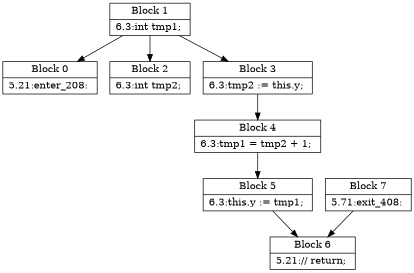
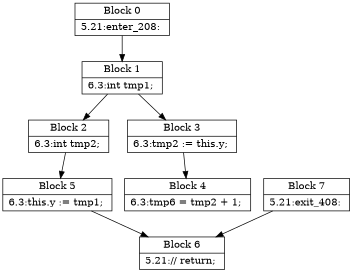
  digraph {
    node [shape=record]
    n1 [label="{Block 0|5.21:enter_208: \n}"]
    n2 [label="{Block 1|6.3:int tmp1; \n}"]
    n3 [label="{Block 2|6.3:int tmp2; \n}"]
    n4 [label="{Block 3|6.3:tmp2 := this.y; \n}"]
-   n5 [label="{Block 4|6.3:tmp1 = tmp2 + 1; \n}"]
+   n5 [label="{Block 4|6.3:tmp6 = tmp2 + 1; \n}"]
    n6 [label="{Block 5|6.3:this.y := tmp1; \n}"]
    n7 [label="{Block 6|5.21:// return; \n}"]
-   n8 [label="{Block 7|5.71:exit_408: \n}"]
-   n2 -> n1
+   n8 [label="{Block 7|5.21:exit_408: \n}"]
+   n1 -> n2
    n2 -> n3
    n2 -> n4
    n4 -> n5
-   n5 -> n6
+   n3 -> n6
    n6 -> n7
    n8 -> n7
  }
